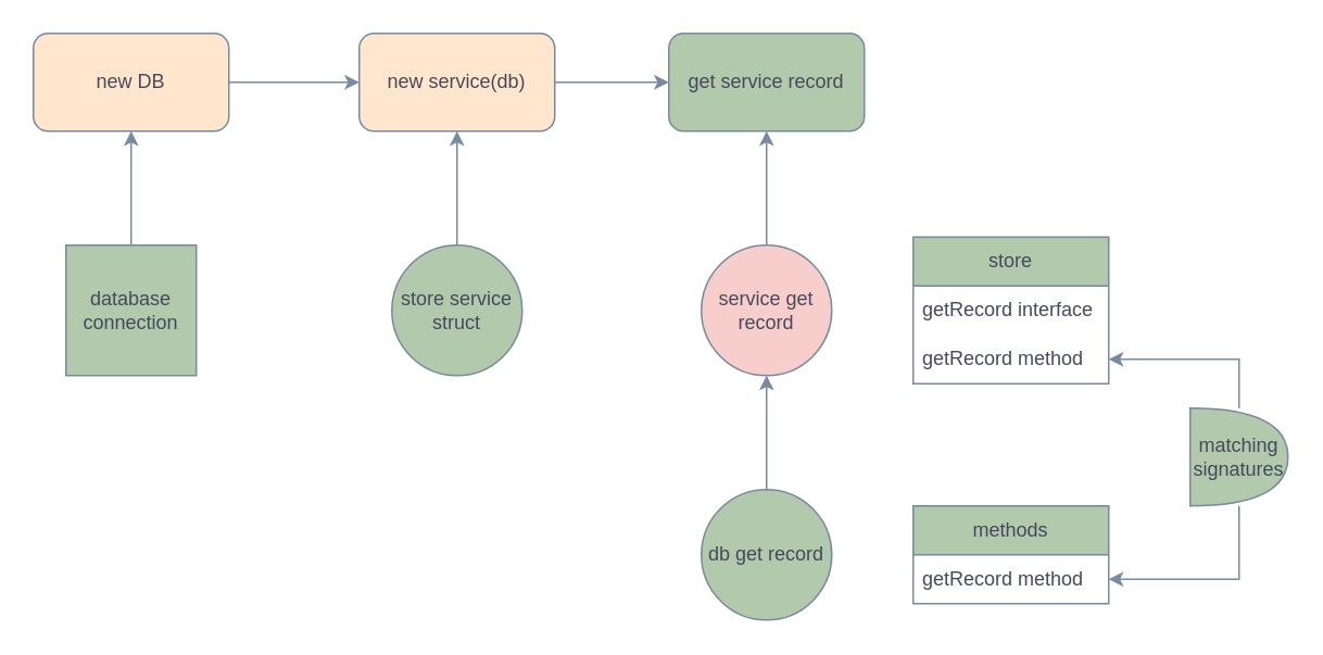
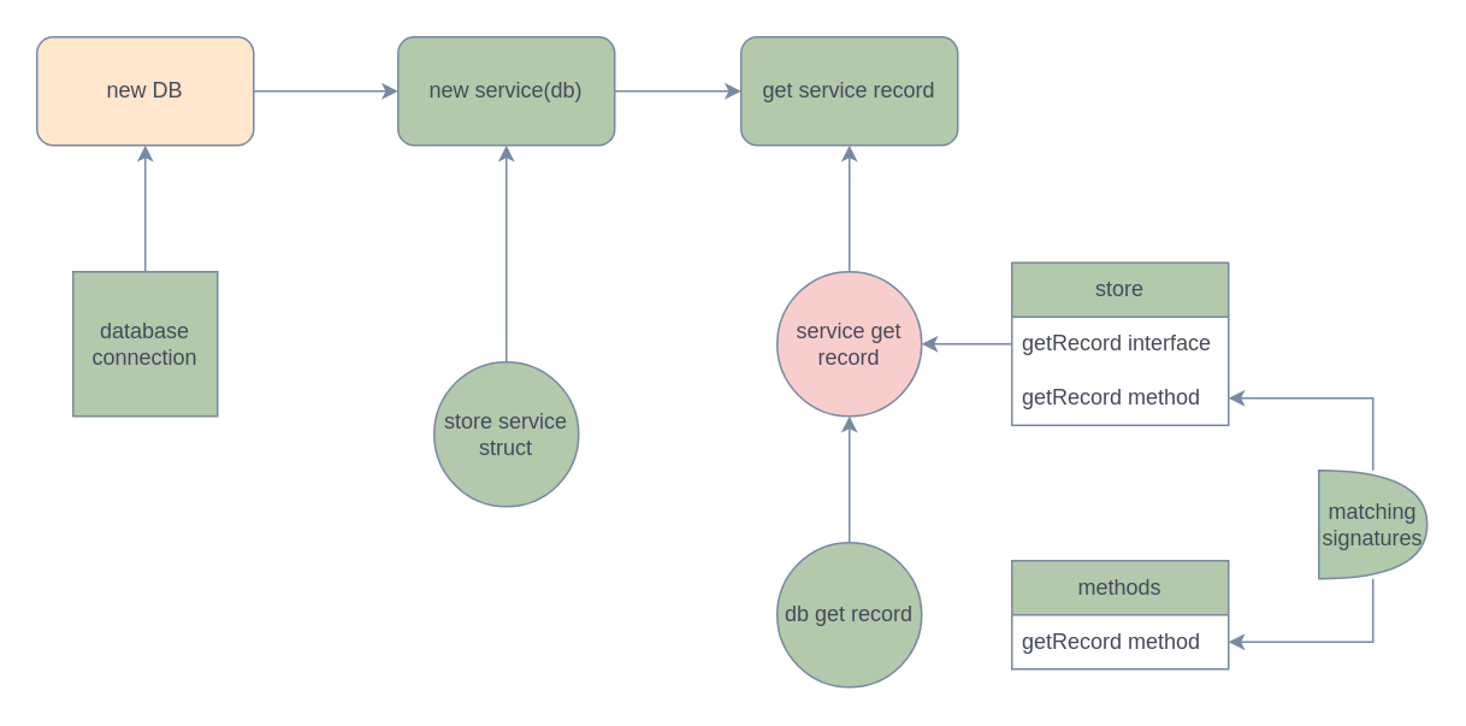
  <mxCell id="0" />
  <mxCell id="1" parent="0" />
  <mxCell id="2" value="new DB" style="rounded=1;whiteSpace=wrap;html=1;labelBackgroundColor=none;fillColor=#ffe6cc;strokeColor=#788AA3;fontColor=#46495D;" parent="1" vertex="1"><mxGeometry x="20" y="20" width="120" height="60" as="geometry" /></mxCell>
  <mxCell id="3" value="" style="endArrow=classic;html=1;rounded=0;exitX=1;exitY=0.5;exitDx=0;exitDy=0;entryX=0;entryY=0.5;entryDx=0;entryDy=0;labelBackgroundColor=none;strokeColor=#788AA3;fontColor=default;" parent="1" source="2" target="5" edge="1"><mxGeometry width="50" height="50" relative="1" as="geometry"><mxPoint x="270" y="80" as="sourcePoint" /><mxPoint x="190" y="50" as="targetPoint" /></mxGeometry></mxCell>
  <mxCell id="4" value="" style="edgeStyle=orthogonalEdgeStyle;rounded=0;orthogonalLoop=1;jettySize=auto;html=1;strokeColor=#788AA3;fontColor=#46495D;fillColor=#B2C9AB;" parent="1" source="5" target="10" edge="1"><mxGeometry relative="1" as="geometry" /></mxCell>
- <mxCell id="5" value="new service(db)" style="rounded=1;whiteSpace=wrap;html=1;labelBackgroundColor=none;fillColor=#ffe6cc;strokeColor=#788AA3;fontColor=#46495D;" parent="1" vertex="1"><mxGeometry x="220" y="20" width="120" height="60" as="geometry" /></mxCell>
+ <mxCell id="5" value="new service(db)" style="rounded=1;whiteSpace=wrap;html=1;labelBackgroundColor=none;fillColor=#B2C9AB;strokeColor=#788AA3;fontColor=#46495D;" parent="1" vertex="1"><mxGeometry x="220" y="20" width="120" height="60" as="geometry" /></mxCell>
  <mxCell id="6" value="" style="edgeStyle=orthogonalEdgeStyle;rounded=0;orthogonalLoop=1;jettySize=auto;html=1;strokeColor=#788AA3;fontColor=#46495D;fillColor=#B2C9AB;" parent="1" source="7" target="2" edge="1"><mxGeometry relative="1" as="geometry" /></mxCell>
  <mxCell id="7" value="database connection" style="whiteSpace=wrap;html=1;fillColor=#B2C9AB;strokeColor=#788AA3;fontColor=#46495D;labelBackgroundColor=none;rounded=0;" parent="1" vertex="1"><mxGeometry x="40" y="150" width="80" height="80" as="geometry" /></mxCell>
  <mxCell id="8" value="" style="edgeStyle=orthogonalEdgeStyle;rounded=0;orthogonalLoop=1;jettySize=auto;html=1;strokeColor=#788AA3;fontColor=#46495D;fillColor=#B2C9AB;" parent="1" source="9" target="5" edge="1"><mxGeometry relative="1" as="geometry" /></mxCell>
- <mxCell id="9" value="store service struct" style="ellipse;whiteSpace=wrap;html=1;fillColor=#B2C9AB;strokeColor=#788AA3;fontColor=#46495D;rounded=1;labelBackgroundColor=none;" parent="1" vertex="1"><mxGeometry x="240" y="150" width="80" height="80" as="geometry" /></mxCell>
+ <mxCell id="9" value="store service struct" style="ellipse;whiteSpace=wrap;html=1;fillColor=#B2C9AB;strokeColor=#788AA3;fontColor=#46495D;rounded=1;labelBackgroundColor=none;" parent="1" vertex="1"><mxGeometry x="240" y="200" width="80" height="80" as="geometry" /></mxCell>
  <mxCell id="10" value="get service record" style="rounded=1;whiteSpace=wrap;html=1;labelBackgroundColor=none;fillColor=#B2C9AB;strokeColor=#788AA3;fontColor=#46495D;" parent="1" vertex="1"><mxGeometry x="410" y="20" width="120" height="60" as="geometry" /></mxCell>
  <mxCell id="11" value="" style="edgeStyle=orthogonalEdgeStyle;rounded=0;orthogonalLoop=1;jettySize=auto;html=1;strokeColor=#788AA3;fontColor=#46495D;fillColor=#B2C9AB;" parent="1" source="12" target="10" edge="1"><mxGeometry relative="1" as="geometry" /></mxCell>
  <mxCell id="12" value="service get record" style="ellipse;whiteSpace=wrap;html=1;fillColor=#f8cecc;strokeColor=#788AA3;fontColor=#46495D;rounded=1;labelBackgroundColor=none;" parent="1" vertex="1"><mxGeometry x="430" y="150" width="80" height="80" as="geometry" /></mxCell>
  <mxCell id="13" value="" style="edgeStyle=orthogonalEdgeStyle;rounded=0;orthogonalLoop=1;jettySize=auto;html=1;strokeColor=#788AA3;fontColor=#46495D;fillColor=#B2C9AB;" parent="1" source="14" target="12" edge="1"><mxGeometry relative="1" as="geometry" /></mxCell>
  <mxCell id="14" value="db get record" style="ellipse;whiteSpace=wrap;html=1;fillColor=#B2C9AB;strokeColor=#788AA3;fontColor=#46495D;rounded=1;labelBackgroundColor=none;" parent="1" vertex="1"><mxGeometry x="430" y="300" width="80" height="80" as="geometry" /></mxCell>
+ <mxCell id="15" value="" style="edgeStyle=orthogonalEdgeStyle;rounded=0;orthogonalLoop=1;jettySize=auto;html=1;strokeColor=#788AA3;fontColor=#46495D;fillColor=#B2C9AB;" parent="1" source="16" target="12" edge="1"><mxGeometry relative="1" as="geometry" /></mxCell>
  <mxCell id="16" value="store" style="swimlane;fontStyle=0;childLayout=stackLayout;horizontal=1;startSize=30;horizontalStack=0;resizeParent=1;resizeParentMax=0;resizeLast=0;collapsible=1;marginBottom=0;whiteSpace=wrap;html=1;strokeColor=#788AA3;fontColor=#46495D;fillColor=#B2C9AB;" parent="1" vertex="1"><mxGeometry x="560" y="145" width="120" height="90" as="geometry" /></mxCell>
  <mxCell id="17" value="getRecord interface" style="text;strokeColor=none;fillColor=none;align=left;verticalAlign=middle;spacingLeft=4;spacingRight=4;overflow=hidden;points=[[0,0.5],[1,0.5]];portConstraint=eastwest;rotatable=0;whiteSpace=wrap;html=1;fontColor=#46495D;" parent="16" vertex="1"><mxGeometry y="30" width="120" height="30" as="geometry" /></mxCell>
  <mxCell id="18" value="getRecord method" style="text;strokeColor=none;fillColor=none;align=left;verticalAlign=middle;spacingLeft=4;spacingRight=4;overflow=hidden;points=[[0,0.5],[1,0.5]];portConstraint=eastwest;rotatable=0;whiteSpace=wrap;html=1;fontColor=#46495D;" parent="16" vertex="1"><mxGeometry y="60" width="120" height="30" as="geometry" /></mxCell>
  <mxCell id="19" value="methods" style="swimlane;fontStyle=0;childLayout=stackLayout;horizontal=1;startSize=30;horizontalStack=0;resizeParent=1;resizeParentMax=0;resizeLast=0;collapsible=1;marginBottom=0;whiteSpace=wrap;html=1;strokeColor=#788AA3;fontColor=#46495D;fillColor=#B2C9AB;" parent="1" vertex="1"><mxGeometry x="560" y="310" width="120" height="60" as="geometry" /></mxCell>
  <mxCell id="20" value="getRecord method" style="text;strokeColor=none;fillColor=none;align=left;verticalAlign=middle;spacingLeft=4;spacingRight=4;overflow=hidden;points=[[0,0.5],[1,0.5]];portConstraint=eastwest;rotatable=0;whiteSpace=wrap;html=1;fontColor=#46495D;" parent="19" vertex="1"><mxGeometry y="30" width="120" height="30" as="geometry" /></mxCell>
  <mxCell id="21" style="edgeStyle=orthogonalEdgeStyle;rounded=0;orthogonalLoop=1;jettySize=auto;html=1;entryX=1;entryY=0.5;entryDx=0;entryDy=0;strokeColor=#788AA3;fontColor=#46495D;fillColor=#B2C9AB;" parent="1" source="23" target="18" edge="1"><mxGeometry relative="1" as="geometry" /></mxCell>
  <mxCell id="22" style="edgeStyle=orthogonalEdgeStyle;rounded=0;orthogonalLoop=1;jettySize=auto;html=1;entryX=1;entryY=0.5;entryDx=0;entryDy=0;strokeColor=#788AA3;fontColor=#46495D;fillColor=#B2C9AB;" parent="1" source="23" target="20" edge="1"><mxGeometry relative="1" as="geometry" /></mxCell>
- <mxCell id="23" value="matching signatures" style="shape=or;whiteSpace=wrap;html=1;strokeColor=#788AA3;fontColor=#46495D;fillColor=#B2C9AB;" parent="1" vertex="1"><mxGeometry x="730" y="250" width="60" height="60" as="geometry" /></mxCell>
+ <mxCell id="23" value="matching signatures" style="shape=or;whiteSpace=wrap;html=1;strokeColor=#788AA3;fontColor=#46495D;fillColor=#B2C9AB;" parent="1" vertex="1"><mxGeometry x="730" y="260" width="60" height="60" as="geometry" /></mxCell>
